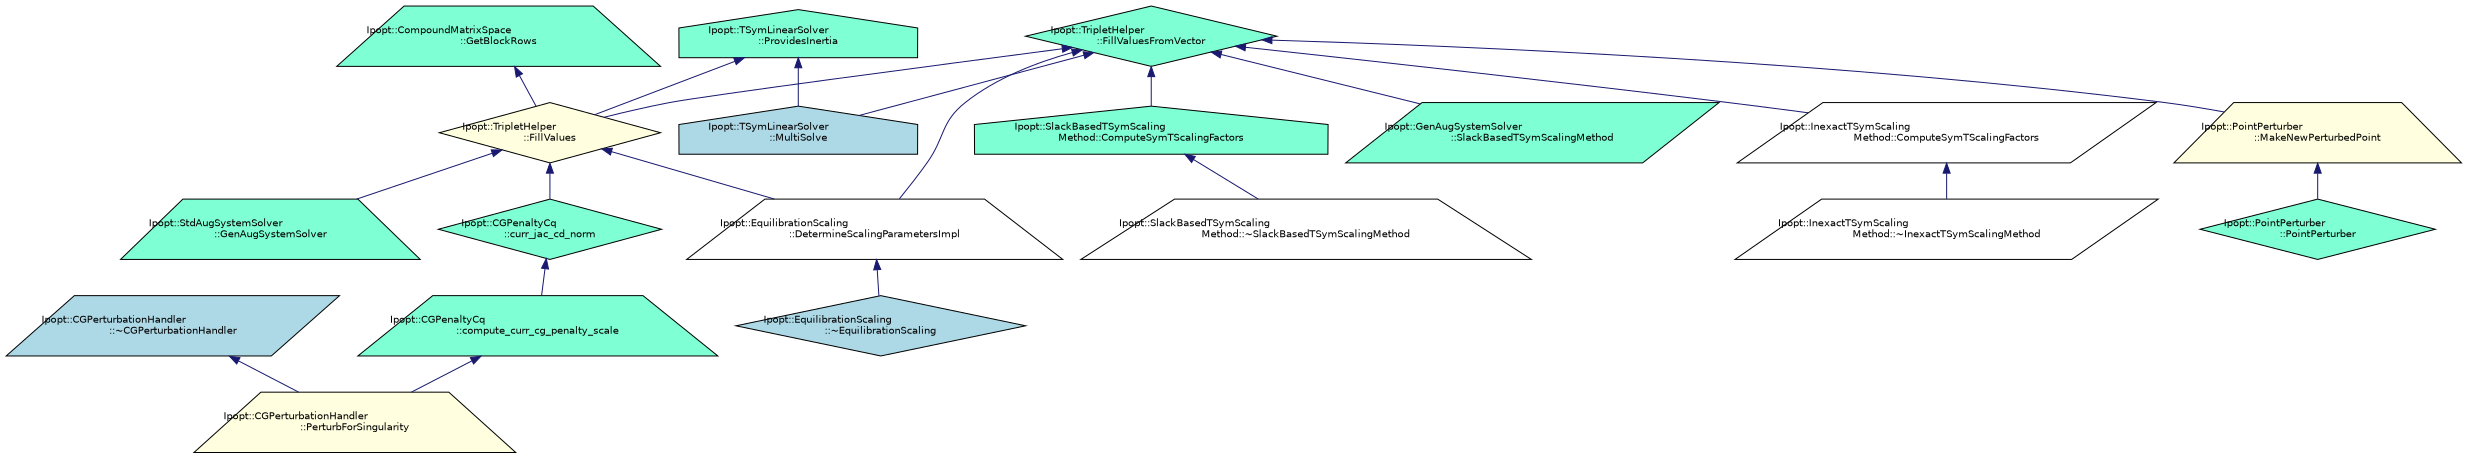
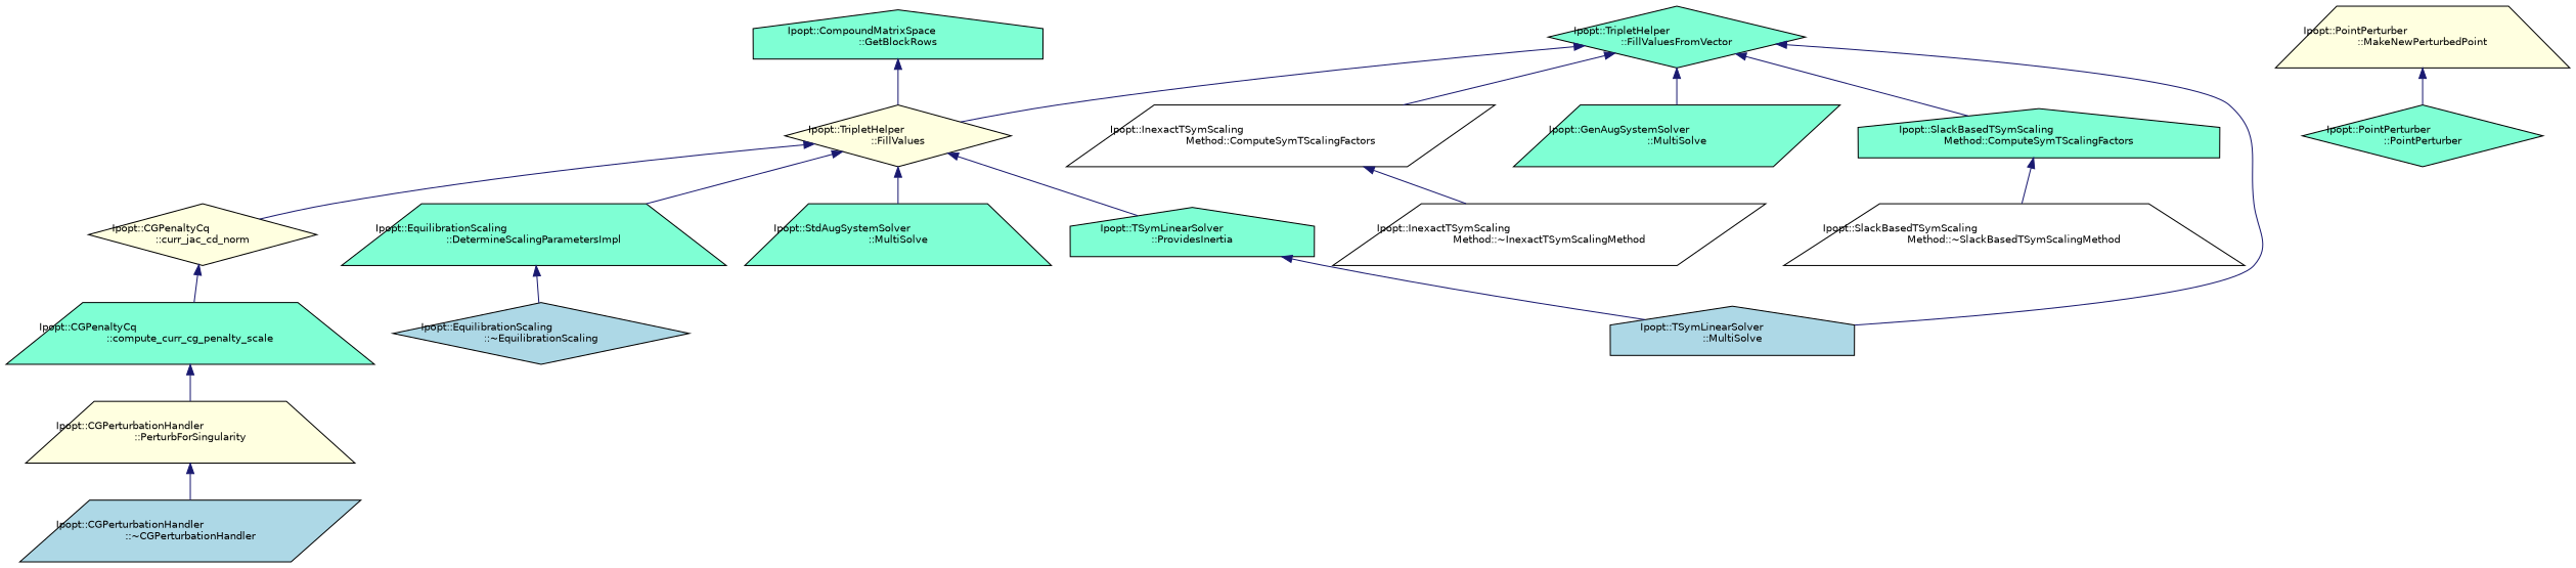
  digraph {
    rankdir=TB
    node [color=black fillcolor=aquamarine fontname=Helvetica fontsize=10 shape=trapezium style=filled]
    edge [color=midnightblue dir=back fontname=Helvetica fontsize=10 labelfontname=Helvetica labelfontsize=10 style=solid]
-   n1 [fontcolor=black height=0.2 label="Ipopt::CompoundMatrixSpace\l::GetBlockRows" width=0.4]
+   n1 [fontcolor=black height=0.2 label="Ipopt::CompoundMatrixSpace\l::GetBlockRows" shape=house width=0.4]
    n2 [fillcolor=lightyellow height=0.2 label="Ipopt::TripletHelper\l::FillValues" shape=diamond width=0.4]
-   n3 [fillcolor=white height=0.2 label="Ipopt::EquilibrationScaling\l::DetermineScalingParametersImpl" width=0.4]
-   n4 [height=0.2 label="Ipopt::StdAugSystemSolver\l::GenAugSystemSolver" width=0.4]
+   n3 [height=0.2 label="Ipopt::EquilibrationScaling\l::DetermineScalingParametersImpl" width=0.4]
+   n4 [height=0.2 label="Ipopt::StdAugSystemSolver\l::MultiSolve" width=0.4]
    n5 [height=0.2 label="Ipopt::TSymLinearSolver\l::ProvidesInertia" shape=house width=0.4]
-   n6 [height=0.2 label="Ipopt::CGPenaltyCq\l::curr_jac_cd_norm" shape=diamond width=0.4]
+   n6 [fillcolor=lightyellow height=0.2 label="Ipopt::CGPenaltyCq\l::curr_jac_cd_norm" shape=diamond width=0.4]
    n7 [fillcolor=lightblue height=0.2 label="Ipopt::EquilibrationScaling\l::~EquilibrationScaling" shape=diamond width=0.4]
    n8 [fillcolor=lightblue height=0.2 label="Ipopt::TSymLinearSolver\l::MultiSolve" shape=house width=0.4]
    n9 [height=0.2 label="Ipopt::CGPenaltyCq\l::compute_curr_cg_penalty_scale" width=0.4]
    n10 [height=0.2 label="Ipopt::TripletHelper\l::FillValuesFromVector" shape=diamond width=0.4]
    n11 [fillcolor=white height=0.2 label="Ipopt::InexactTSymScaling\lMethod::ComputeSymTScalingFactors" shape=parallelogram width=0.4]
    n12 [fillcolor=lightyellow height=0.2 label="Ipopt::PointPerturber\l::MakeNewPerturbedPoint" width=0.4]
-   n13 [height=0.2 label="Ipopt::GenAugSystemSolver\l::SlackBasedTSymScalingMethod" shape=parallelogram width=0.4]
+   n13 [height=0.2 label="Ipopt::GenAugSystemSolver\l::MultiSolve" shape=parallelogram width=0.4]
    n14 [height=0.2 label="Ipopt::SlackBasedTSymScaling\lMethod::ComputeSymTScalingFactors" shape=house width=0.4]
    n15 [fillcolor=lightyellow height=0.2 label="Ipopt::CGPerturbationHandler\l::PerturbForSingularity" width=0.4]
    n16 [fillcolor=lightblue height=0.2 label="Ipopt::CGPerturbationHandler\l::~CGPerturbationHandler" shape=parallelogram width=0.4]
    n17 [fillcolor=white height=0.2 label="Ipopt::InexactTSymScaling\lMethod::~InexactTSymScalingMethod" shape=parallelogram width=0.4]
    n18 [height=0.2 label="Ipopt::PointPerturber\l::PointPerturber" shape=diamond width=0.4]
    n19 [fillcolor=white height=0.2 label="Ipopt::SlackBasedTSymScaling\lMethod::~SlackBasedTSymScalingMethod" width=0.4]
    n1 -> n2
    n2 -> n3
    n2 -> n4
-   n5 -> n2
+   n2 -> n5
    n2 -> n6
    n3 -> n7
    n5 -> n8
    n6 -> n9
    n9 -> n15
    n10 -> n2
-   n10 -> n3
    n10 -> n8
    n10 -> n11
-   n10 -> n12
    n10 -> n13
    n10 -> n14
    n11 -> n17
    n12 -> n18
    n14 -> n19
-   n16 -> n15
+   n15 -> n16
  }
